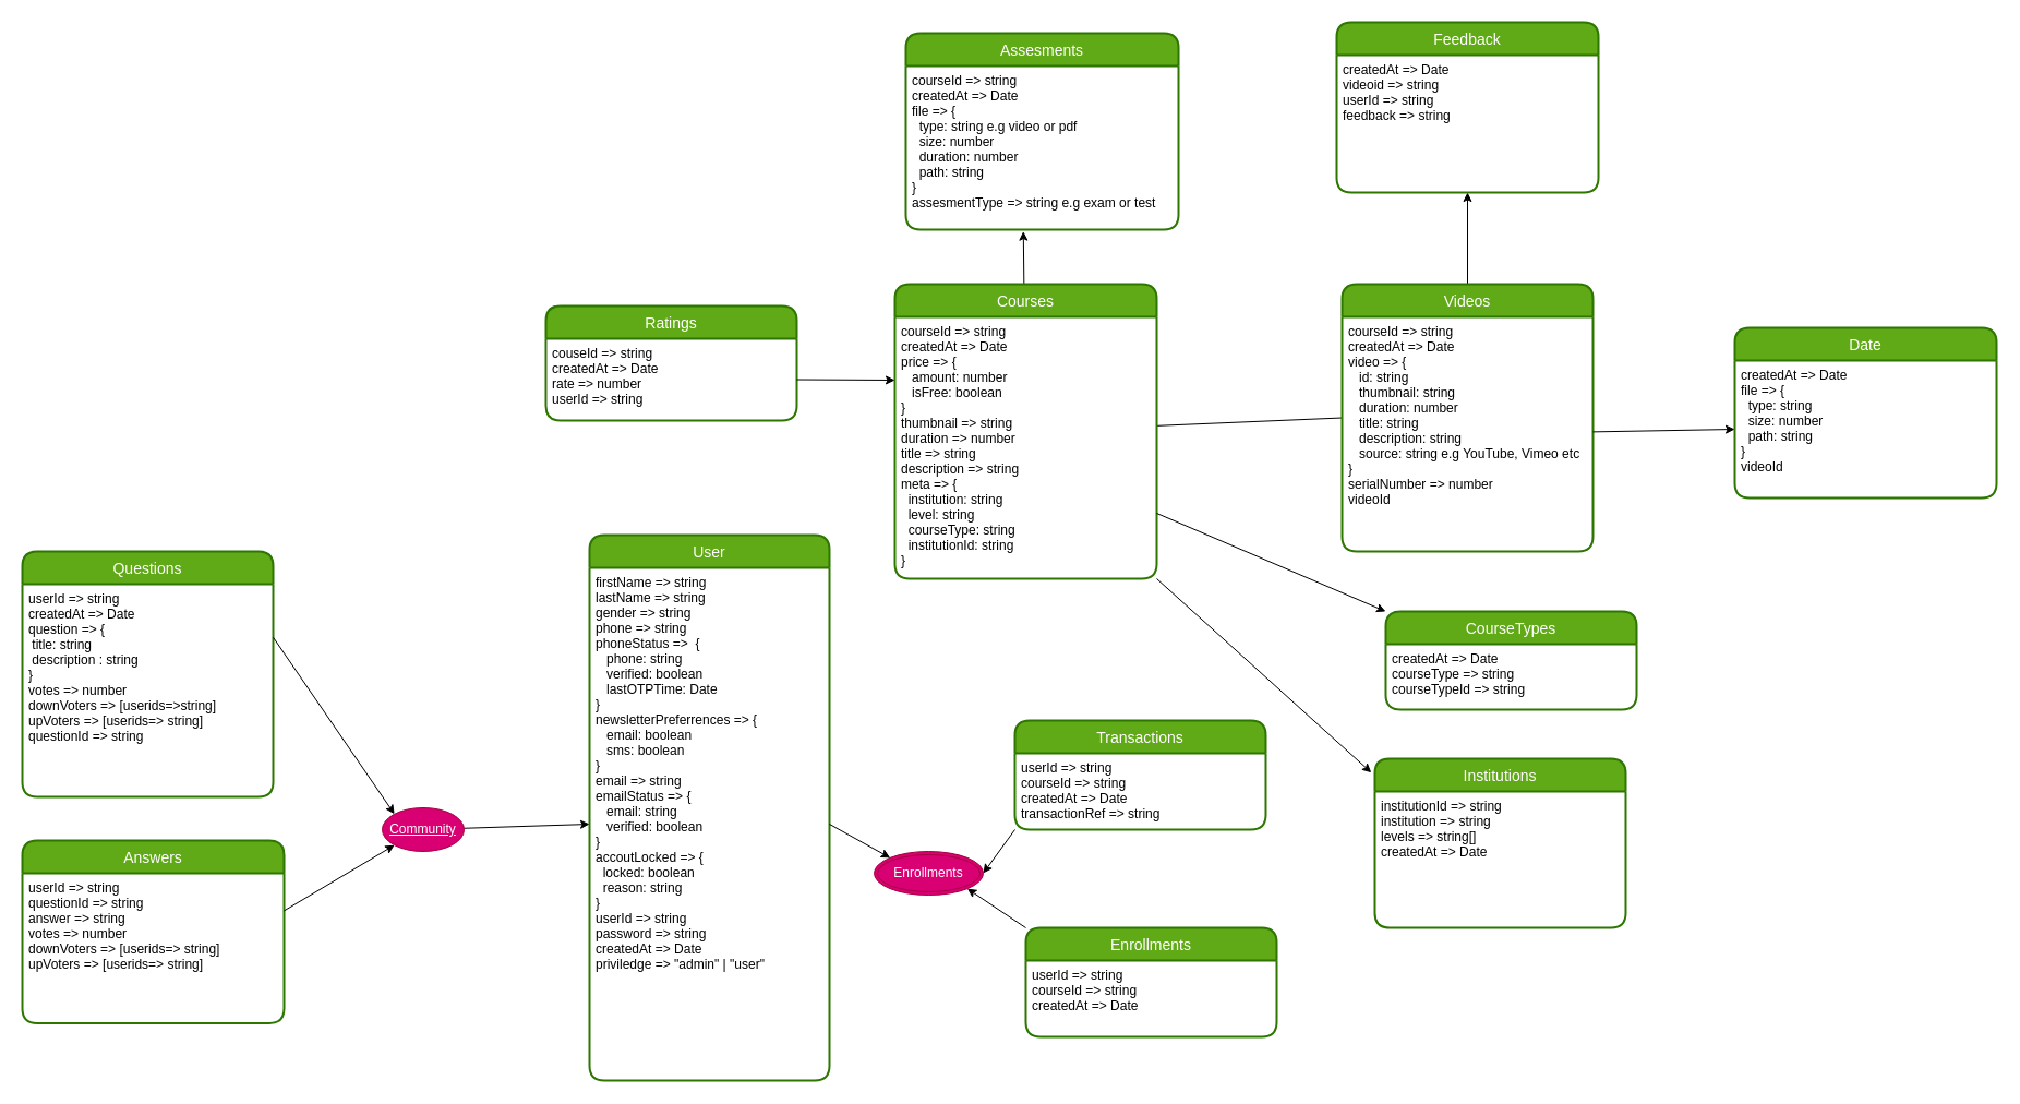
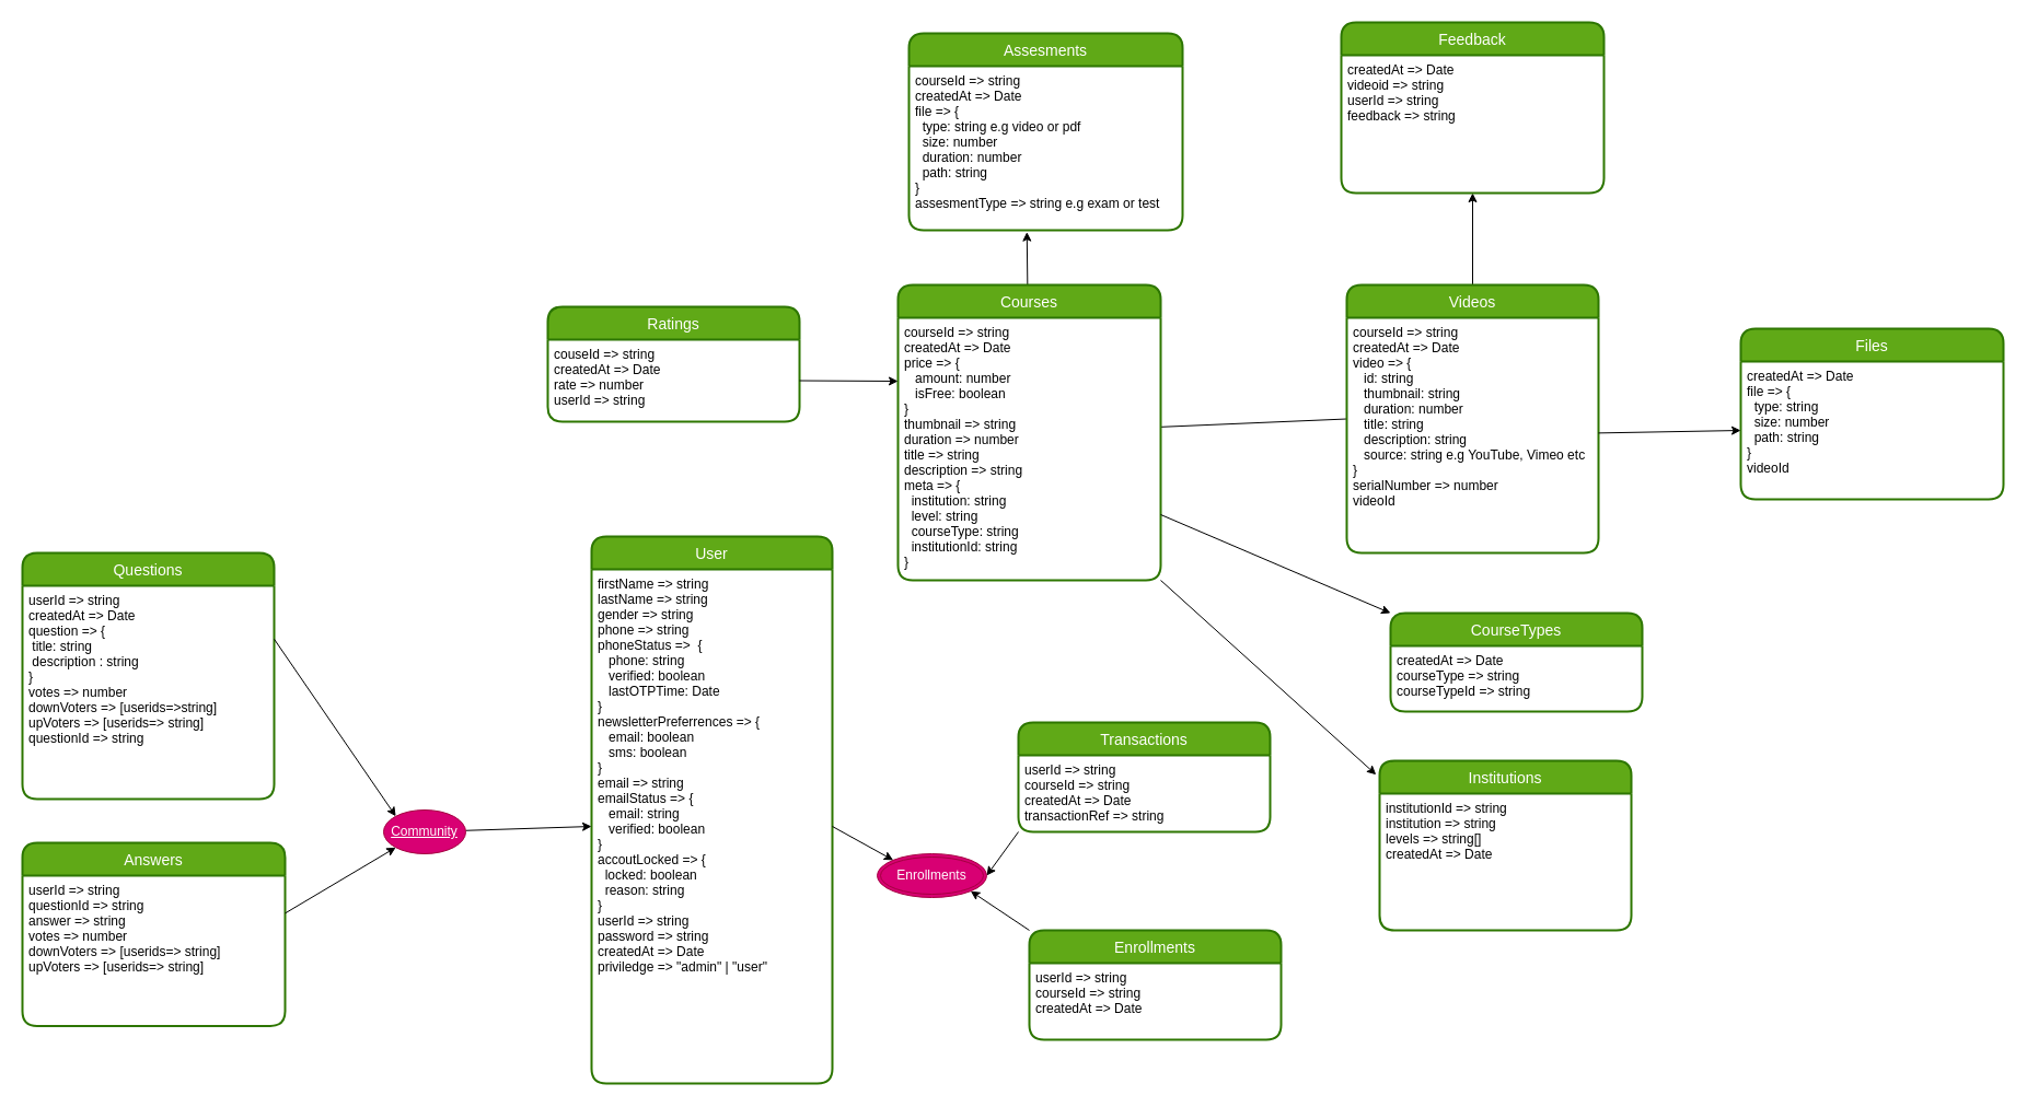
  <mxCell id="0" />
  <mxCell id="1" parent="0" />
  <mxCell id="2" value="User" style="swimlane;childLayout=stackLayout;horizontal=1;startSize=30;horizontalStack=0;rounded=1;fontSize=14;fontStyle=0;strokeWidth=2;resizeParent=0;resizeLast=1;shadow=0;dashed=0;align=center;fillColor=#60a917;fontColor=#ffffff;strokeColor=#2D7600;" vertex="1" parent="1"><mxGeometry x="540" y="490" width="220" height="500" as="geometry" /></mxCell>
  <mxCell id="3" value="firstName =&gt; string&#10;lastName =&gt; string&#10;gender =&gt; string&#10;phone =&gt; string&#10;phoneStatus =&gt;  {&#10;   phone: string&#10;   verified: boolean&#10;   lastOTPTime: Date&#10;}&#10;newsletterPreferrences =&gt; {&#10;   email: boolean&#10;   sms: boolean&#10;}&#10;email =&gt; string&#10;emailStatus =&gt; {&#10;   email: string&#10;   verified: boolean&#10;}&#10;accoutLocked =&gt; {&#10;  locked: boolean&#10;  reason: string&#10;}&#10;userId =&gt; string&#10;password =&gt; string&#10;createdAt =&gt; Date&#10;priviledge =&gt; &quot;admin&quot; | &quot;user&quot;&#10;&#10;&#10;" style="align=left;strokeColor=none;fillColor=none;spacingLeft=4;fontSize=12;verticalAlign=top;resizable=0;rotatable=0;part=1;" vertex="1" parent="2"><mxGeometry y="30" width="220" height="470" as="geometry" /></mxCell>
  <mxCell id="4" style="html=1;entryX=0;entryY=0.5;entryDx=0;entryDy=0;endArrow=none;" edge="1" parent="1" source="6" target="12"><mxGeometry relative="1" as="geometry" /></mxCell>
  <mxCell id="5" style="edgeStyle=none;html=1;entryX=0.431;entryY=1.011;entryDx=0;entryDy=0;entryPerimeter=0;" edge="1" parent="1" source="6" target="15"><mxGeometry relative="1" as="geometry" /></mxCell>
  <mxCell id="6" value="Courses" style="swimlane;childLayout=stackLayout;horizontal=1;startSize=30;horizontalStack=0;rounded=1;fontSize=14;fontStyle=0;strokeWidth=2;resizeParent=0;resizeLast=1;shadow=0;dashed=0;align=center;fillColor=#60a917;fontColor=#ffffff;strokeColor=#2D7600;" vertex="1" parent="1"><mxGeometry x="820" y="260" width="240" height="270" as="geometry"><mxRectangle x="550" width="170" height="30" as="alternateBounds" /></mxGeometry></mxCell>
  <mxCell id="7" value="courseId =&gt; string&#10;createdAt =&gt; Date&#10;price =&gt; {&#10;   amount: number&#10;   isFree: boolean&#10;}&#10;thumbnail =&gt; string&#10;duration =&gt; number&#10;title =&gt; string&#10;description =&gt; string&#10;meta =&gt; {&#10;  institution: string&#10;  level: string&#10;  courseType: string&#10;  institutionId: string&#10;}" style="align=left;strokeColor=none;fillColor=none;spacingLeft=4;fontSize=12;verticalAlign=top;resizable=0;rotatable=0;part=1;" vertex="1" parent="6"><mxGeometry y="30" width="240" height="240" as="geometry" /></mxCell>
  <mxCell id="8" value="Ratings" style="swimlane;childLayout=stackLayout;horizontal=1;startSize=30;horizontalStack=0;rounded=1;fontSize=14;fontStyle=0;strokeWidth=2;resizeParent=0;resizeLast=1;shadow=0;dashed=0;align=center;fillColor=#60a917;fontColor=#ffffff;strokeColor=#2D7600;" vertex="1" parent="1"><mxGeometry x="500" y="280" width="230" height="105" as="geometry"><mxRectangle x="550" width="170" height="30" as="alternateBounds" /></mxGeometry></mxCell>
  <mxCell id="9" value="couseId =&gt; string&#10;createdAt =&gt; Date&#10;rate =&gt; number&#10;userId =&gt; string" style="align=left;strokeColor=none;fillColor=none;spacingLeft=4;fontSize=12;verticalAlign=top;resizable=0;rotatable=0;part=1;" vertex="1" parent="8"><mxGeometry y="30" width="230" height="75" as="geometry" /></mxCell>
  <mxCell id="10" style="edgeStyle=none;html=1;exitX=1;exitY=0.5;exitDx=0;exitDy=0;" edge="1" parent="1" source="9"><mxGeometry relative="1" as="geometry"><mxPoint x="820" y="348" as="targetPoint" /></mxGeometry></mxCell>
  <mxCell id="11" style="edgeStyle=none;html=1;entryX=0.5;entryY=1;entryDx=0;entryDy=0;" edge="1" parent="1" source="12" target="20"><mxGeometry relative="1" as="geometry" /></mxCell>
  <mxCell id="12" value="Videos" style="swimlane;childLayout=stackLayout;horizontal=1;startSize=30;horizontalStack=0;rounded=1;fontSize=14;fontStyle=0;strokeWidth=2;resizeParent=0;resizeLast=1;shadow=0;dashed=0;align=center;fillColor=#60a917;fontColor=#ffffff;strokeColor=#2D7600;" vertex="1" parent="1"><mxGeometry x="1230" y="260" width="230" height="245" as="geometry"><mxRectangle x="550" width="170" height="30" as="alternateBounds" /></mxGeometry></mxCell>
  <mxCell id="13" value="courseId =&gt; string&#10;createdAt =&gt; Date&#10;video =&gt; {&#10;   id: string&#10;   thumbnail: string&#10;   duration: number&#10;   title: string&#10;   description: string&#10;   source: string e.g YouTube, Vimeo etc&#10;}&#10;serialNumber =&gt; number&#10;videoId" style="align=left;strokeColor=none;fillColor=none;spacingLeft=4;fontSize=12;verticalAlign=top;resizable=0;rotatable=0;part=1;" vertex="1" parent="12"><mxGeometry y="30" width="230" height="215" as="geometry" /></mxCell>
  <mxCell id="14" value="Assesments" style="swimlane;childLayout=stackLayout;horizontal=1;startSize=30;horizontalStack=0;rounded=1;fontSize=14;fontStyle=0;strokeWidth=2;resizeParent=0;resizeLast=1;shadow=0;dashed=0;align=center;fillColor=#60a917;fontColor=#ffffff;strokeColor=#2D7600;" vertex="1" parent="1"><mxGeometry x="830" y="30" width="250" height="180" as="geometry"><mxRectangle x="550" width="170" height="30" as="alternateBounds" /></mxGeometry></mxCell>
  <mxCell id="15" value="courseId =&gt; string&#10;createdAt =&gt; Date&#10;file =&gt; {&#10;  type: string e.g video or pdf&#10;  size: number&#10;  duration: number&#10;  path: string&#10;}&#10;assesmentType =&gt; string e.g exam or test&#10;&#10;" style="align=left;strokeColor=none;fillColor=none;spacingLeft=4;fontSize=12;verticalAlign=top;resizable=0;rotatable=0;part=1;" vertex="1" parent="14"><mxGeometry y="30" width="250" height="150" as="geometry" /></mxCell>
- <mxCell id="16" value="Date" style="swimlane;childLayout=stackLayout;horizontal=1;startSize=30;horizontalStack=0;rounded=1;fontSize=14;fontStyle=0;strokeWidth=2;resizeParent=0;resizeLast=1;shadow=0;dashed=0;align=center;fillColor=#60a917;fontColor=#ffffff;strokeColor=#2D7600;" vertex="1" parent="1"><mxGeometry x="1590" y="300" width="240" height="156" as="geometry"><mxRectangle x="550" width="170" height="30" as="alternateBounds" /></mxGeometry></mxCell>
+ <mxCell id="16" value="Files" style="swimlane;childLayout=stackLayout;horizontal=1;startSize=30;horizontalStack=0;rounded=1;fontSize=14;fontStyle=0;strokeWidth=2;resizeParent=0;resizeLast=1;shadow=0;dashed=0;align=center;fillColor=#60a917;fontColor=#ffffff;strokeColor=#2D7600;" vertex="1" parent="1"><mxGeometry x="1590" y="300" width="240" height="156" as="geometry"><mxRectangle x="550" width="170" height="30" as="alternateBounds" /></mxGeometry></mxCell>
  <mxCell id="17" value="createdAt =&gt; Date&#10;file =&gt; {&#10;  type: string &#10;  size: number&#10;  path: string&#10;}&#10;videoId&#10;" style="align=left;strokeColor=none;fillColor=none;spacingLeft=4;fontSize=12;verticalAlign=top;resizable=0;rotatable=0;part=1;" vertex="1" parent="16"><mxGeometry y="30" width="240" height="126" as="geometry" /></mxCell>
  <mxCell id="18" style="edgeStyle=none;html=1;entryX=0;entryY=0.5;entryDx=0;entryDy=0;" edge="1" parent="1" source="13" target="17"><mxGeometry relative="1" as="geometry" /></mxCell>
  <mxCell id="19" value="Feedback" style="swimlane;childLayout=stackLayout;horizontal=1;startSize=30;horizontalStack=0;rounded=1;fontSize=14;fontStyle=0;strokeWidth=2;resizeParent=0;resizeLast=1;shadow=0;dashed=0;align=center;fillColor=#60a917;fontColor=#ffffff;strokeColor=#2D7600;" vertex="1" parent="1"><mxGeometry x="1225" y="20" width="240" height="156" as="geometry"><mxRectangle x="550" width="170" height="30" as="alternateBounds" /></mxGeometry></mxCell>
  <mxCell id="20" value="createdAt =&gt; Date&#10;videoid =&gt; string&#10;userId =&gt; string&#10;feedback =&gt; string&#10;" style="align=left;strokeColor=none;fillColor=none;spacingLeft=4;fontSize=12;verticalAlign=top;resizable=0;rotatable=0;part=1;" vertex="1" parent="19"><mxGeometry y="30" width="240" height="126" as="geometry" /></mxCell>
  <mxCell id="21" style="edgeStyle=none;html=1;exitX=0;exitY=0;exitDx=0;exitDy=0;entryX=1;entryY=1;entryDx=0;entryDy=0;" edge="1" parent="1" source="22" target="40"><mxGeometry relative="1" as="geometry" /></mxCell>
  <mxCell id="22" value="Enrollments" style="swimlane;childLayout=stackLayout;horizontal=1;startSize=30;horizontalStack=0;rounded=1;fontSize=14;fontStyle=0;strokeWidth=2;resizeParent=0;resizeLast=1;shadow=0;dashed=0;align=center;fillColor=#60a917;fontColor=#ffffff;strokeColor=#2D7600;" vertex="1" parent="1"><mxGeometry x="940" y="850" width="230" height="100" as="geometry"><mxRectangle x="550" width="170" height="30" as="alternateBounds" /></mxGeometry></mxCell>
  <mxCell id="23" value="userId =&gt; string&#10;courseId =&gt; string&#10;createdAt =&gt; Date&#10;" style="align=left;strokeColor=none;fillColor=none;spacingLeft=4;fontSize=12;verticalAlign=top;resizable=0;rotatable=0;part=1;" vertex="1" parent="22"><mxGeometry y="30" width="230" height="70" as="geometry" /></mxCell>
  <mxCell id="24" value="Transactions" style="swimlane;childLayout=stackLayout;horizontal=1;startSize=30;horizontalStack=0;rounded=1;fontSize=14;fontStyle=0;strokeWidth=2;resizeParent=0;resizeLast=1;shadow=0;dashed=0;align=center;fillColor=#60a917;fontColor=#ffffff;strokeColor=#2D7600;" vertex="1" parent="1"><mxGeometry x="930" y="660" width="230" height="100" as="geometry"><mxRectangle x="550" width="170" height="30" as="alternateBounds" /></mxGeometry></mxCell>
  <mxCell id="25" value="userId =&gt; string&#10;courseId =&gt; string&#10;createdAt =&gt; Date&#10;transactionRef =&gt; string" style="align=left;strokeColor=none;fillColor=none;spacingLeft=4;fontSize=12;verticalAlign=top;resizable=0;rotatable=0;part=1;" vertex="1" parent="24"><mxGeometry y="30" width="230" height="70" as="geometry" /></mxCell>
  <mxCell id="26" style="edgeStyle=none;html=1;exitX=1;exitY=1;exitDx=0;exitDy=0;entryX=-0.014;entryY=0.082;entryDx=0;entryDy=0;entryPerimeter=0;" edge="1" parent="1" source="7" target="27"><mxGeometry relative="1" as="geometry"><mxPoint x="1180" y="620" as="targetPoint" /></mxGeometry></mxCell>
  <mxCell id="27" value="Institutions" style="swimlane;childLayout=stackLayout;horizontal=1;startSize=30;horizontalStack=0;rounded=1;fontSize=14;fontStyle=0;strokeWidth=2;resizeParent=0;resizeLast=1;shadow=0;dashed=0;align=center;fillColor=#60a917;fontColor=#ffffff;strokeColor=#2D7600;" vertex="1" parent="1"><mxGeometry x="1260" y="695" width="230" height="155" as="geometry"><mxRectangle x="550" width="170" height="30" as="alternateBounds" /></mxGeometry></mxCell>
  <mxCell id="28" value="institutionId =&gt; string&#10;institution =&gt; string&#10;levels =&gt; string[]&#10;createdAt =&gt; Date" style="align=left;strokeColor=none;fillColor=none;spacingLeft=4;fontSize=12;verticalAlign=top;resizable=0;rotatable=0;part=1;" vertex="1" parent="27"><mxGeometry y="30" width="230" height="125" as="geometry" /></mxCell>
  <mxCell id="29" value="CourseTypes" style="swimlane;childLayout=stackLayout;horizontal=1;startSize=30;horizontalStack=0;rounded=1;fontSize=14;fontStyle=0;strokeWidth=2;resizeParent=0;resizeLast=1;shadow=0;dashed=0;align=center;fillColor=#60a917;fontColor=#ffffff;strokeColor=#2D7600;" vertex="1" parent="1"><mxGeometry x="1270" y="560" width="230" height="90" as="geometry"><mxRectangle x="550" width="170" height="30" as="alternateBounds" /></mxGeometry></mxCell>
  <mxCell id="30" value="createdAt =&gt; Date&#10;courseType =&gt; string&#10;courseTypeId =&gt; string&#10;" style="align=left;strokeColor=none;fillColor=none;spacingLeft=4;fontSize=12;verticalAlign=top;resizable=0;rotatable=0;part=1;" vertex="1" parent="29"><mxGeometry y="30" width="230" height="60" as="geometry" /></mxCell>
  <mxCell id="31" style="edgeStyle=none;html=1;exitX=1;exitY=0.75;exitDx=0;exitDy=0;entryX=0;entryY=0;entryDx=0;entryDy=0;" edge="1" parent="1" source="7" target="29"><mxGeometry relative="1" as="geometry" /></mxCell>
  <mxCell id="32" value="Questions" style="swimlane;childLayout=stackLayout;horizontal=1;startSize=30;horizontalStack=0;rounded=1;fontSize=14;fontStyle=0;strokeWidth=2;resizeParent=0;resizeLast=1;shadow=0;dashed=0;align=center;fillColor=#60a917;fontColor=#ffffff;strokeColor=#2D7600;" vertex="1" parent="1"><mxGeometry x="20" y="505" width="230" height="225" as="geometry"><mxRectangle x="550" width="170" height="30" as="alternateBounds" /></mxGeometry></mxCell>
  <mxCell id="33" value="userId =&gt; string&#10;createdAt =&gt; Date&#10;question =&gt; {&#10; title: string&#10; description : string&#10;}&#10;votes =&gt; number&#10;downVoters =&gt; [userids=&gt;string]&#10;upVoters =&gt; [userids=&gt; string]&#10;questionId =&gt; string" style="align=left;strokeColor=none;fillColor=none;spacingLeft=4;fontSize=12;verticalAlign=top;resizable=0;rotatable=0;part=1;" vertex="1" parent="32"><mxGeometry y="30" width="230" height="195" as="geometry" /></mxCell>
  <mxCell id="34" value="Answers" style="swimlane;childLayout=stackLayout;horizontal=1;startSize=30;horizontalStack=0;rounded=1;fontSize=14;fontStyle=0;strokeWidth=2;resizeParent=0;resizeLast=1;shadow=0;dashed=0;align=center;fillColor=#60a917;fontColor=#ffffff;strokeColor=#2D7600;" vertex="1" parent="1"><mxGeometry x="20" y="770" width="240" height="167.5" as="geometry"><mxRectangle x="550" width="170" height="30" as="alternateBounds" /></mxGeometry></mxCell>
  <mxCell id="35" value="userId =&gt; string&#10;questionId =&gt; string&#10;answer =&gt; string&#10;votes =&gt; number&#10;downVoters =&gt; [userids=&gt; string]&#10;upVoters =&gt; [userids=&gt; string]&#10;" style="align=left;strokeColor=none;fillColor=none;spacingLeft=4;fontSize=12;verticalAlign=top;resizable=0;rotatable=0;part=1;" vertex="1" parent="34"><mxGeometry y="30" width="240" height="137.5" as="geometry" /></mxCell>
  <mxCell id="36" style="edgeStyle=none;html=1;entryX=0;entryY=0.5;entryDx=0;entryDy=0;" edge="1" parent="1" source="37" target="3"><mxGeometry relative="1" as="geometry" /></mxCell>
  <mxCell id="37" value="Community" style="ellipse;whiteSpace=wrap;html=1;align=center;fontStyle=4;fillColor=#d80073;strokeColor=#A50040;fontColor=#ffffff;" vertex="1" parent="1"><mxGeometry x="350" y="740" width="75" height="40" as="geometry" /></mxCell>
  <mxCell id="38" style="edgeStyle=none;html=1;exitX=1;exitY=0.25;exitDx=0;exitDy=0;entryX=0;entryY=0;entryDx=0;entryDy=0;" edge="1" parent="1" source="33" target="37"><mxGeometry relative="1" as="geometry" /></mxCell>
  <mxCell id="39" style="edgeStyle=none;html=1;exitX=1;exitY=0.25;exitDx=0;exitDy=0;entryX=0;entryY=1;entryDx=0;entryDy=0;" edge="1" parent="1" source="35" target="37"><mxGeometry relative="1" as="geometry" /></mxCell>
  <mxCell id="40" value="Enrollments" style="ellipse;shape=doubleEllipse;margin=3;whiteSpace=wrap;html=1;align=center;fillColor=#d80073;fontColor=#ffffff;strokeColor=#A50040;" vertex="1" parent="1"><mxGeometry x="801" y="780" width="100" height="40" as="geometry" /></mxCell>
  <mxCell id="41" style="edgeStyle=none;html=1;exitX=1;exitY=0.5;exitDx=0;exitDy=0;entryX=0;entryY=0;entryDx=0;entryDy=0;" edge="1" parent="1" source="3" target="40"><mxGeometry relative="1" as="geometry" /></mxCell>
  <mxCell id="42" style="edgeStyle=none;html=1;exitX=0;exitY=1;exitDx=0;exitDy=0;entryX=1;entryY=0.5;entryDx=0;entryDy=0;" edge="1" parent="1" source="25" target="40"><mxGeometry relative="1" as="geometry" /></mxCell>
